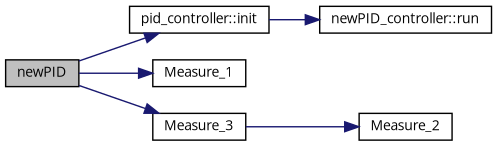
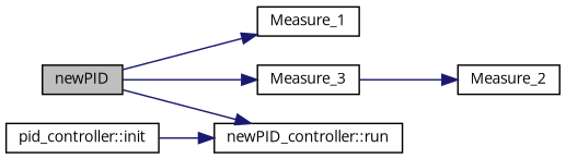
  digraph {
    fontname="Open Sans"
    rankdir=LR
    node [color=black fillcolor=white fontname="Open Sans" fontsize=10 shape=record style=filled]
    edge [color=midnightblue fontname="Open Sans" fontsize=10 labelfontname=Helvetica labelfontsize=10 style=solid]
    n1 [fillcolor=grey75 fontcolor=black height=0.2 label=newPID width=0.4]
    n2 [height=0.2 label="pid_controller::init" width=0.4]
    n3 [height=0.2 label=Measure_1 width=0.4]
    n4 [height=0.2 label=Measure_3 width=0.4]
    n5 [height=0.2 label="newPID_controller::run" width=0.4]
    n6 [height=0.2 label=Measure_2 width=0.4]
-   n1 -> n2
+   n1 -> n5
    n1 -> n3
    n1 -> n4
    n2 -> n5
    n4 -> n6
  }
